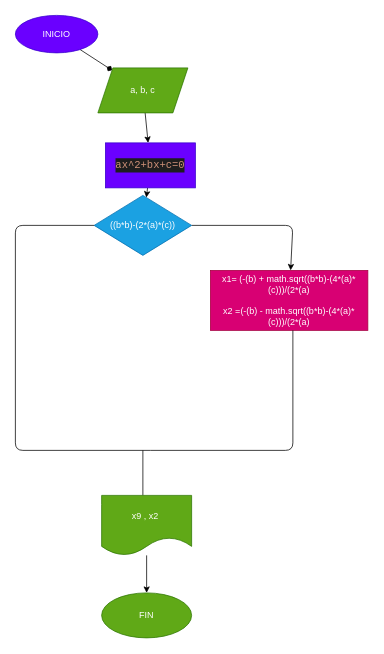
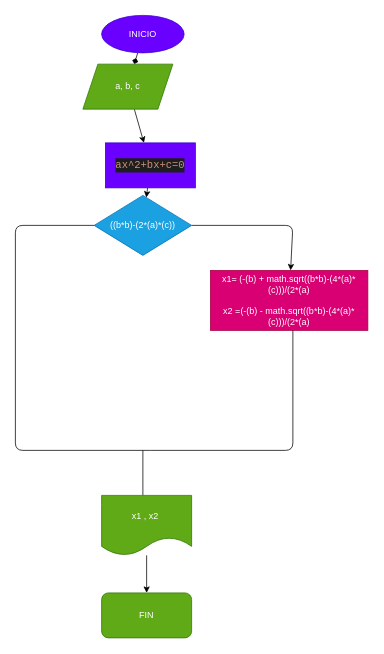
  <mxCell id="0" />
  <mxCell id="1" parent="0" />
  <mxCell id="2" value="" style="edgeStyle=none;html=1;endArrow=diamond;" edge="1" parent="1" source="3" target="5"><mxGeometry relative="1" as="geometry" /></mxCell>
- <mxCell id="3" value="INICIO" style="ellipse;whiteSpace=wrap;html=1;fillColor=#6a00ff;fontColor=#ffffff;strokeColor=#3700CC;" vertex="1" parent="1"><mxGeometry x="20" y="20" width="110" height="50" as="geometry" /></mxCell>
+ <mxCell id="3" value="INICIO" style="ellipse;whiteSpace=wrap;html=1;fillColor=#6a00ff;fontColor=#ffffff;strokeColor=#3700CC;" vertex="1" parent="1"><mxGeometry x="135" y="20" width="110" height="50" as="geometry" /></mxCell>
  <mxCell id="4" value="" style="edgeStyle=none;html=1;" edge="1" parent="1" source="5" target="7"><mxGeometry relative="1" as="geometry" /></mxCell>
- <mxCell id="5" value="a, b, c" style="shape=parallelogram;perimeter=parallelogramPerimeter;whiteSpace=wrap;html=1;fixedSize=1;fillColor=#60a917;fontColor=#ffffff;strokeColor=#2D7600;" vertex="1" parent="1"><mxGeometry x="130" y="90" width="120" height="60" as="geometry" /></mxCell>
+ <mxCell id="5" value="a, b, c" style="shape=parallelogram;perimeter=parallelogramPerimeter;whiteSpace=wrap;html=1;fixedSize=1;fillColor=#60a917;fontColor=#ffffff;strokeColor=#2D7600;" vertex="1" parent="1"><mxGeometry x="110" y="85" width="120" height="60" as="geometry" /></mxCell>
  <mxCell id="6" value="" style="edgeStyle=none;html=1;" edge="1" parent="1" source="7" target="9"><mxGeometry relative="1" as="geometry" /></mxCell>
  <mxCell id="7" value="&lt;div style=&quot;color: rgb(212 , 212 , 212) ; background-color: rgb(30 , 30 , 30) ; font-family: &amp;#34;consolas&amp;#34; , &amp;#34;courier new&amp;#34; , monospace ; font-size: 14px ; line-height: 19px&quot;&gt;&lt;span style=&quot;color: #ce9178&quot;&gt;ax^2+bx+c=0&lt;/span&gt;&lt;/div&gt;" style="whiteSpace=wrap;html=1;fillColor=#6a00ff;strokeColor=#3700CC;fontColor=#ffffff;" vertex="1" parent="1"><mxGeometry x="140" y="190" width="120" height="60" as="geometry" /></mxCell>
  <mxCell id="8" value="" style="edgeStyle=none;html=1;" edge="1" parent="1" source="9" target="10"><mxGeometry relative="1" as="geometry"><Array as="points"><mxPoint x="390" y="300" /></Array></mxGeometry></mxCell>
  <mxCell id="9" value="((b*b)-(2*(a)*(c))" style="rhombus;whiteSpace=wrap;html=1;fillColor=#1ba1e2;strokeColor=#006EAF;fontColor=#ffffff;" vertex="1" parent="1"><mxGeometry x="125" y="260" width="130" height="80" as="geometry" /></mxCell>
  <mxCell id="10" value="x1= (-(b) + math.sqrt((b*b)-(4*(a)*(c)))/(2*(a)&lt;br&gt;&lt;br&gt;x2 =(-(b) - math.sqrt((b*b)-(4*(a)*(c)))/(2*(a)" style="whiteSpace=wrap;html=1;fillColor=#d80073;strokeColor=#A50040;fontColor=#ffffff;" vertex="1" parent="1"><mxGeometry x="280" y="360" width="210" height="80" as="geometry" /></mxCell>
  <mxCell id="11" value="" style="endArrow=none;html=1;" edge="1" parent="1"><mxGeometry width="50" height="50" relative="1" as="geometry"><mxPoint x="200" y="600" as="sourcePoint" /><mxPoint x="390" y="440" as="targetPoint" /><Array as="points"><mxPoint x="390" y="600" /></Array></mxGeometry></mxCell>
  <mxCell id="12" value="" style="endArrow=none;html=1;entryX=0;entryY=0.5;entryDx=0;entryDy=0;" edge="1" parent="1" target="9"><mxGeometry width="50" height="50" relative="1" as="geometry"><mxPoint x="200" y="600" as="sourcePoint" /><mxPoint x="380" y="410" as="targetPoint" /><Array as="points"><mxPoint x="20" y="600" /><mxPoint x="20" y="300" /></Array></mxGeometry></mxCell>
  <mxCell id="13" value="" style="endArrow=none;html=1;" edge="1" parent="1"><mxGeometry width="50" height="50" relative="1" as="geometry"><mxPoint x="190" y="660" as="sourcePoint" /><mxPoint x="190" y="600" as="targetPoint" /></mxGeometry></mxCell>
  <mxCell id="14" value="" style="edgeStyle=none;html=1;" edge="1" parent="1" source="15" target="16"><mxGeometry relative="1" as="geometry" /></mxCell>
- <mxCell id="15" value="x9 , x2&amp;nbsp;" style="shape=document;whiteSpace=wrap;html=1;boundedLbl=1;fillColor=#60a917;fontColor=#ffffff;strokeColor=#2D7600;" vertex="1" parent="1"><mxGeometry x="135" y="660" width="120" height="80" as="geometry" /></mxCell>
- <mxCell id="16" value="FIN" style="ellipse;whiteSpace=wrap;html=1;fillColor=#60a917;strokeColor=#2D7600;fontColor=#ffffff;" vertex="1" parent="1"><mxGeometry x="135" y="790" width="120" height="60" as="geometry" /></mxCell>
+ <mxCell id="15" value="x1 , x2&amp;nbsp;" style="shape=document;whiteSpace=wrap;html=1;boundedLbl=1;fillColor=#60a917;fontColor=#ffffff;strokeColor=#2D7600;" vertex="1" parent="1"><mxGeometry x="135" y="660" width="120" height="80" as="geometry" /></mxCell>
+ <mxCell id="16" value="FIN" style="whiteSpace=wrap;html=1;fillColor=#60a917;strokeColor=#2D7600;fontColor=#ffffff;rounded=1;" vertex="1" parent="1"><mxGeometry x="135" y="790" width="120" height="60" as="geometry" /></mxCell>
